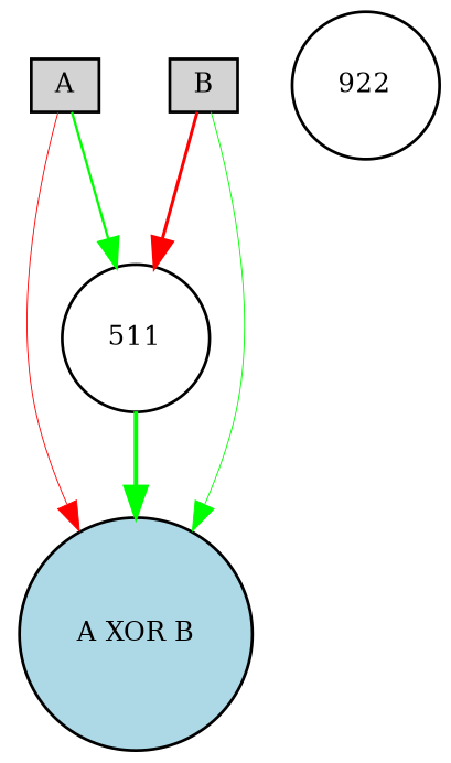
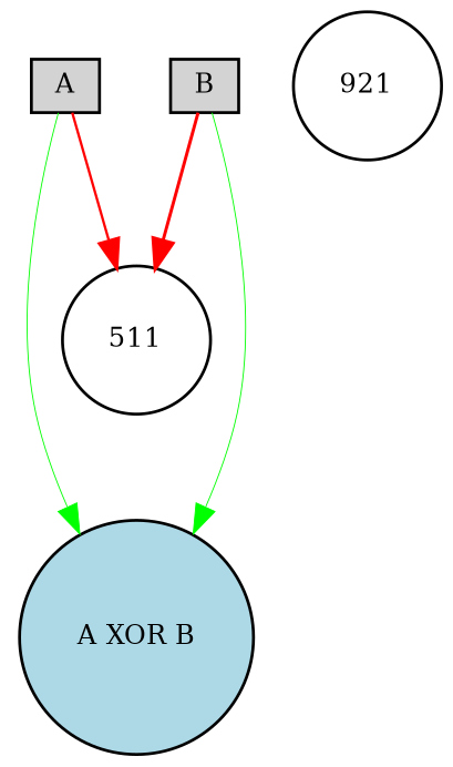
  digraph {
    node [fillcolor=lightgray fontsize=9 shape=circle style=filled]
    edge [color=green style=solid]
    A [height=0.2 shape=box width=0.2]
    "A XOR B" [fillcolor=lightblue height=0.2 width=0.2]
    511 [fillcolor=white height=0.2 width=0.2]
    B [height=0.2 shape=box width=0.2]
-   922 [fillcolor=white height=0.2 width=0.2]
-   A -> "A XOR B" [color=red penwidth=0.32289563609163136]
-   A -> 511 [penwidth=0.8466310799054738]
-   511 -> "A XOR B" [penwidth=1.4629265264643871]
+   922 [fillcolor=white height=0.2 width=0.2 label=921]
+   A -> "A XOR B" [penwidth=0.32289563609163136]
+   A -> 511 [color=red penwidth=0.8466310799054738]
    B -> "A XOR B" [penwidth=0.324238369578818]
    B -> 511 [color=red penwidth=1.0865378788823945]
  }
